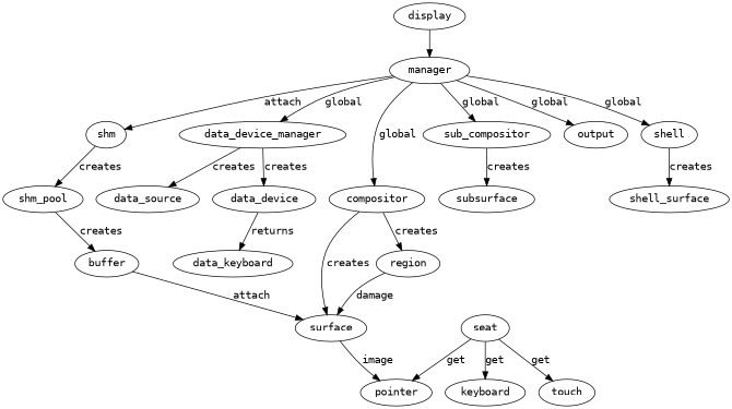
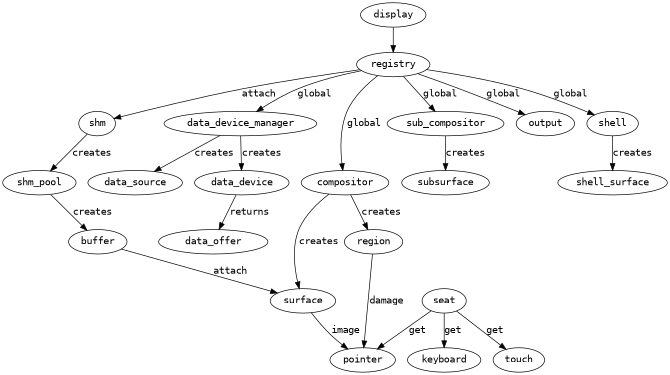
  digraph {
    fontname="DejaVu Sans Mono"
    node [fontname="DejaVu Sans Mono"]
    edge [fontname="DejaVu Sans Mono"]
    display
-   registry [label=manager]
+   registry
    shm
    data_device_manager
    compositor
    sub_compositor
    output
    shell
    shm_pool
    data_source
    data_device
    surface
    region
    subsurface
    seat
    pointer
    keyboard
    touch
    shell_surface
    buffer
-   data_offer [label=data_keyboard]
+   data_offer
    display -> registry
    registry -> shm [label=attach]
    registry -> data_device_manager [label=global]
    registry -> compositor [label=global]
    registry -> sub_compositor [label=global]
    registry -> output [label=global]
    registry -> shell [label=global]
    shm -> shm_pool [label=creates]
    data_device_manager -> data_source [label=creates]
    data_device_manager -> data_device [label=creates]
    compositor -> surface [label=creates]
    compositor -> region [label=creates]
    sub_compositor -> subsurface [label=creates]
    shell -> shell_surface [label=creates]
    shm_pool -> buffer [label=creates]
    data_device -> data_offer [label=returns]
    surface -> pointer [label=image]
-   region -> surface [label=damage]
+   region -> pointer [label=damage]
    seat -> pointer [label=get]
    seat -> keyboard [label=get]
    seat -> touch [label=get]
    buffer -> surface [label=attach]
  }
